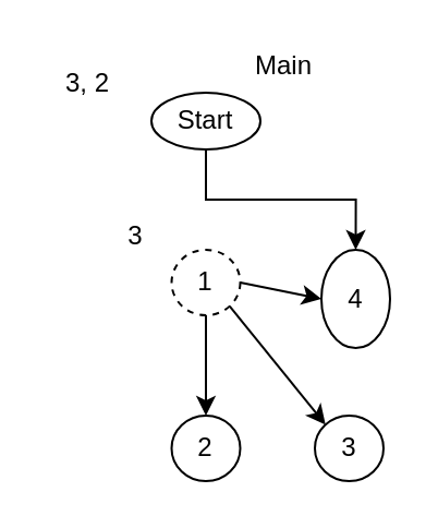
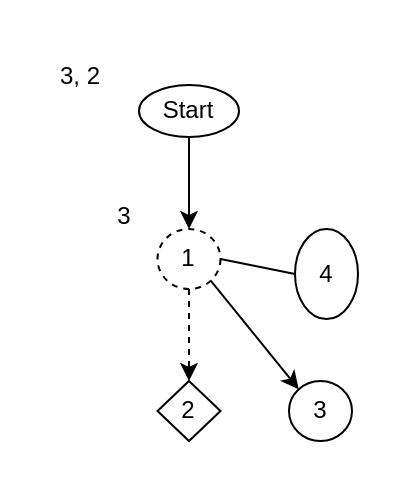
  <mxCell id="0" />
  <mxCell id="1" parent="0" />
- <mxCell id="2" style="edgeStyle=orthogonalEdgeStyle;rounded=0;orthogonalLoop=1;jettySize=auto;html=1;exitX=0.5;exitY=1;exitDx=0;exitDy=0;" edge="1" parent="1" source="3" target="13"><mxGeometry relative="1" as="geometry" /></mxCell>
+ <mxCell id="2" style="edgeStyle=orthogonalEdgeStyle;rounded=0;orthogonalLoop=1;jettySize=auto;html=1;exitX=0.5;exitY=1;exitDx=0;exitDy=0;entryX=0.5;entryY=0;entryDx=0;entryDy=0;" edge="1" parent="1" source="3" target="8"><mxGeometry relative="1" as="geometry" /></mxCell>
  <mxCell id="3" value="Start" style="ellipse;whiteSpace=wrap;html=1;" vertex="1" parent="1"><mxGeometry x="69" y="42" width="50" height="26" as="geometry" /></mxCell>
- <mxCell id="4" value="Main" style="text;html=1;strokeColor=none;fillColor=none;align=center;verticalAlign=middle;whiteSpace=wrap;rounded=0;" vertex="1" parent="1"><mxGeometry x="109.75" y="20" width="40" height="20" as="geometry" /></mxCell>
- <mxCell id="5" style="edgeStyle=orthogonalEdgeStyle;rounded=0;orthogonalLoop=1;jettySize=auto;html=1;exitX=0.5;exitY=1;exitDx=0;exitDy=0;entryX=0.5;entryY=0;entryDx=0;entryDy=0;" edge="1" parent="1" source="8" target="9"><mxGeometry relative="1" as="geometry" /></mxCell>
+ <mxCell id="5" style="edgeStyle=orthogonalEdgeStyle;rounded=0;orthogonalLoop=1;jettySize=auto;html=1;exitX=0.5;exitY=1;exitDx=0;exitDy=0;entryX=0.5;entryY=0;entryDx=0;entryDy=0;dashed=1;" edge="1" parent="1" source="8" target="9"><mxGeometry relative="1" as="geometry" /></mxCell>
  <mxCell id="6" style="rounded=0;orthogonalLoop=1;jettySize=auto;html=1;exitX=1;exitY=1;exitDx=0;exitDy=0;entryX=0;entryY=0;entryDx=0;entryDy=0;" edge="1" parent="1" source="8" target="12"><mxGeometry relative="1" as="geometry" /></mxCell>
- <mxCell id="7" style="edgeStyle=none;rounded=0;orthogonalLoop=1;jettySize=auto;html=1;exitX=1;exitY=0.5;exitDx=0;exitDy=0;entryX=0;entryY=0.5;entryDx=0;entryDy=0;" edge="1" parent="1" source="8" target="13"><mxGeometry relative="1" as="geometry" /></mxCell>
+ <mxCell id="7" style="edgeStyle=none;rounded=0;orthogonalLoop=1;jettySize=auto;html=1;exitX=1;exitY=0.5;exitDx=0;exitDy=0;entryX=0;entryY=0.5;entryDx=0;entryDy=0;endArrow=none;" edge="1" parent="1" source="8" target="13"><mxGeometry relative="1" as="geometry" /></mxCell>
  <mxCell id="8" value="1" style="ellipse;whiteSpace=wrap;html=1;dashed=1;" vertex="1" parent="1"><mxGeometry x="78.25" y="114" width="31.5" height="30" as="geometry" /></mxCell>
- <mxCell id="9" value="2" style="ellipse;whiteSpace=wrap;html=1;" vertex="1" parent="1"><mxGeometry x="78.25" y="190" width="31.5" height="30" as="geometry" /></mxCell>
+ <mxCell id="9" value="2" style="rhombus;whiteSpace=wrap;html=1;" vertex="1" parent="1"><mxGeometry x="78.25" y="190" width="31.5" height="30" as="geometry" /></mxCell>
  <mxCell id="10" value="3, 2" style="text;html=1;strokeColor=none;fillColor=none;align=center;verticalAlign=middle;whiteSpace=wrap;rounded=0;" vertex="1" parent="1"><mxGeometry x="20" y="28" width="40" height="20" as="geometry" /></mxCell>
  <mxCell id="11" value="3" style="text;html=1;strokeColor=none;fillColor=none;align=center;verticalAlign=middle;whiteSpace=wrap;rounded=0;" vertex="1" parent="1"><mxGeometry x="54" y="98" width="16" height="19" as="geometry" /></mxCell>
  <mxCell id="12" value="3" style="ellipse;whiteSpace=wrap;html=1;" vertex="1" parent="1"><mxGeometry x="144" y="190" width="31.5" height="30" as="geometry" /></mxCell>
  <mxCell id="13" value="4" style="ellipse;whiteSpace=wrap;html=1;" vertex="1" parent="1"><mxGeometry x="147" y="114" width="31.5" height="45" as="geometry" /></mxCell>
